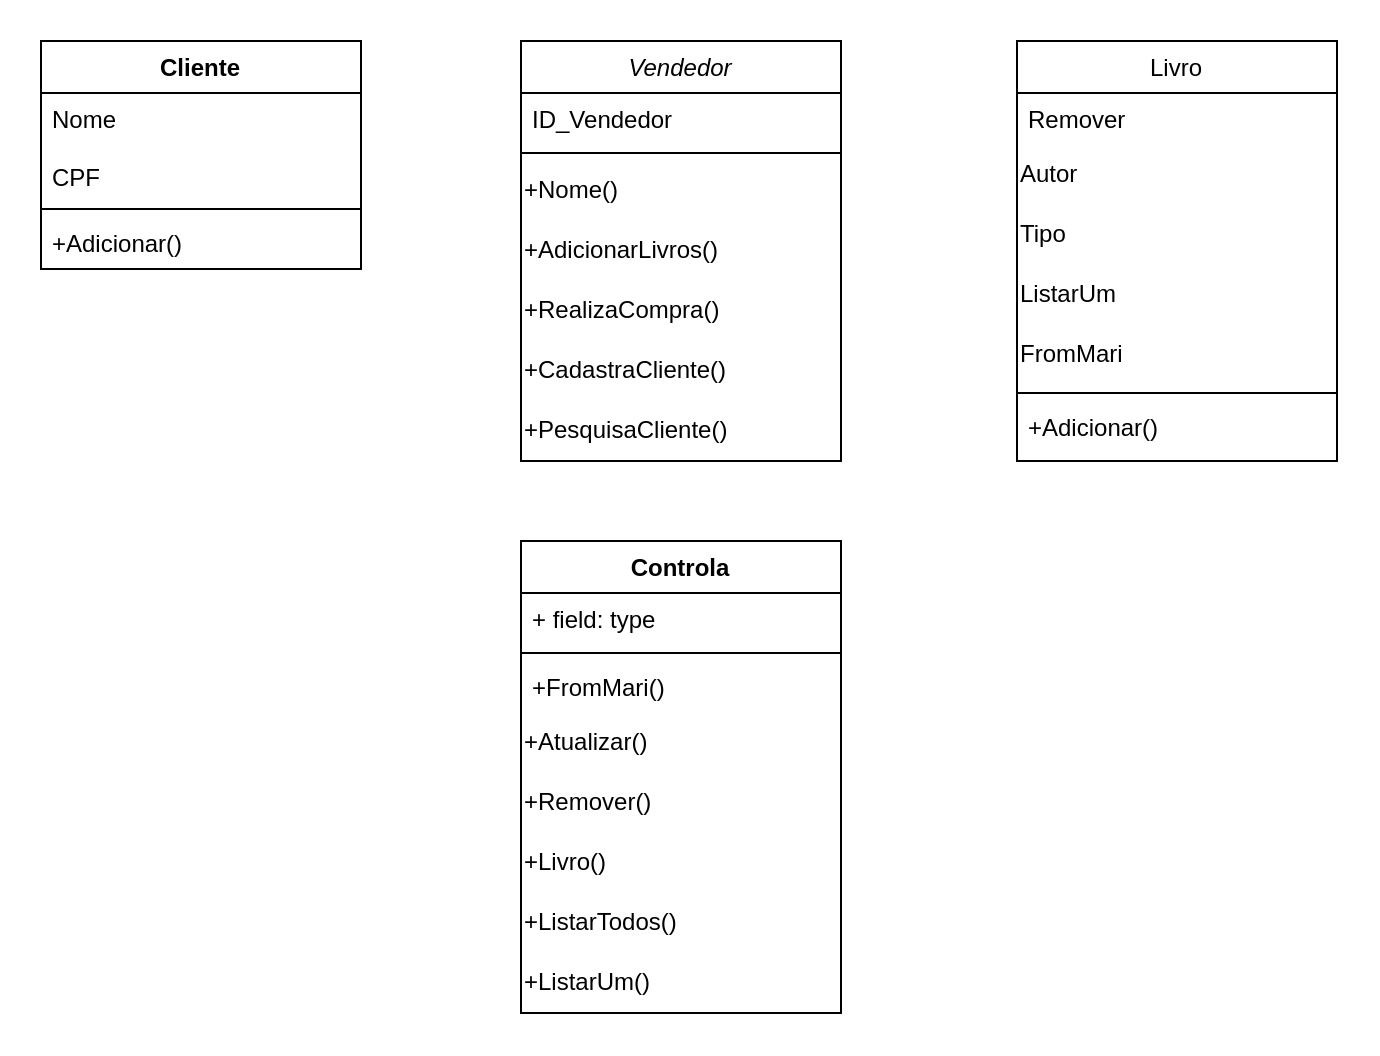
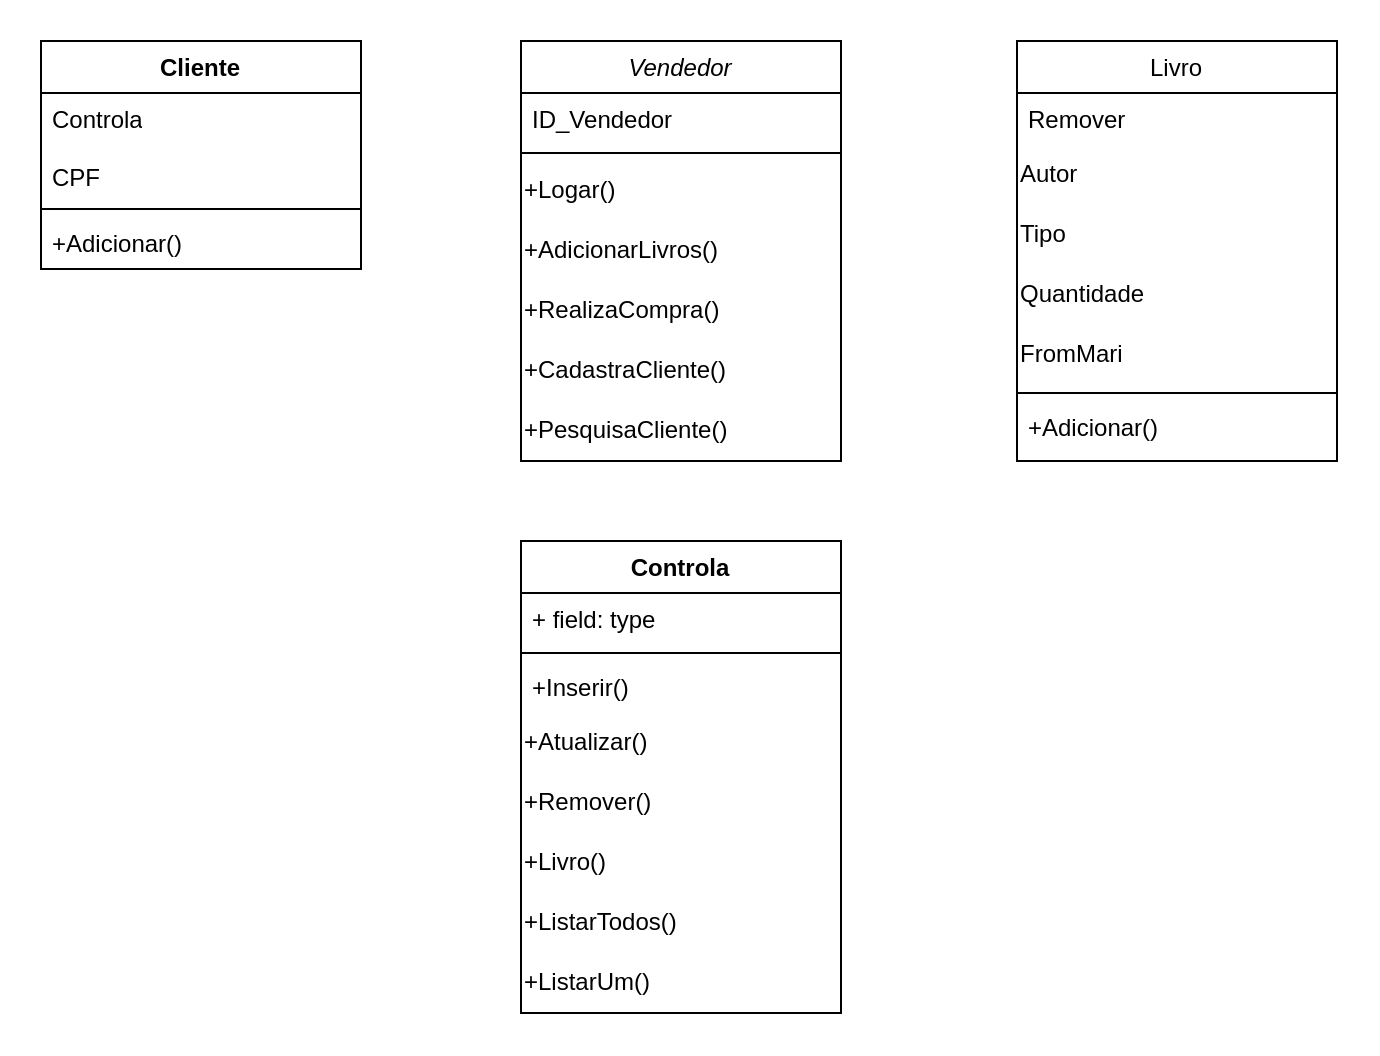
  <mxCell id="0" />
  <mxCell id="1" parent="0" />
  <mxCell id="2" value="Vendedor" style="swimlane;fontStyle=2;align=center;verticalAlign=top;childLayout=stackLayout;horizontal=1;startSize=26;horizontalStack=0;resizeParent=1;resizeLast=0;collapsible=1;marginBottom=0;rounded=0;shadow=0;strokeWidth=1;" parent="1" vertex="1"><mxGeometry x="260" y="20" width="160" height="210" as="geometry"><mxRectangle x="230" y="140" width="160" height="26" as="alternateBounds" /></mxGeometry></mxCell>
  <mxCell id="3" value="ID_Vendedor" style="text;align=left;verticalAlign=top;spacingLeft=4;spacingRight=4;overflow=hidden;rotatable=0;points=[[0,0.5],[1,0.5]];portConstraint=eastwest;" parent="2" vertex="1"><mxGeometry y="26" width="160" height="26" as="geometry" /></mxCell>
  <mxCell id="4" value="" style="line;html=1;strokeWidth=1;align=left;verticalAlign=middle;spacingTop=-1;spacingLeft=3;spacingRight=3;rotatable=0;labelPosition=right;points=[];portConstraint=eastwest;" parent="2" vertex="1"><mxGeometry y="52" width="160" height="8" as="geometry" /></mxCell>
- <mxCell id="5" value="&lt;div align=&quot;left&quot;&gt;+Nome()&lt;/div&gt;" style="text;html=1;align=left;verticalAlign=middle;resizable=0;points=[];autosize=1;strokeColor=none;fillColor=none;" vertex="1" parent="2"><mxGeometry y="60" width="160" height="30" as="geometry" /></mxCell>
+ <mxCell id="5" value="&lt;div align=&quot;left&quot;&gt;+Logar()&lt;/div&gt;" style="text;html=1;align=left;verticalAlign=middle;resizable=0;points=[];autosize=1;strokeColor=none;fillColor=none;" vertex="1" parent="2"><mxGeometry y="60" width="160" height="30" as="geometry" /></mxCell>
  <mxCell id="6" value="+AdicionarLivros()" style="text;html=1;align=left;verticalAlign=middle;resizable=0;points=[];autosize=1;strokeColor=none;fillColor=none;" vertex="1" parent="2"><mxGeometry y="90" width="160" height="30" as="geometry" /></mxCell>
  <mxCell id="7" value="+RealizaCompra()" style="text;html=1;align=left;verticalAlign=middle;resizable=0;points=[];autosize=1;strokeColor=none;fillColor=none;" vertex="1" parent="2"><mxGeometry y="120" width="160" height="30" as="geometry" /></mxCell>
  <mxCell id="8" value="+CadastraCliente()" style="text;html=1;align=left;verticalAlign=middle;resizable=0;points=[];autosize=1;strokeColor=none;fillColor=none;" vertex="1" parent="2"><mxGeometry y="150" width="160" height="30" as="geometry" /></mxCell>
  <mxCell id="9" value="+PesquisaCliente()" style="text;html=1;align=left;verticalAlign=middle;resizable=0;points=[];autosize=1;strokeColor=none;fillColor=none;" vertex="1" parent="2"><mxGeometry y="180" width="160" height="30" as="geometry" /></mxCell>
  <mxCell id="10" value="Livro" style="swimlane;fontStyle=0;align=center;verticalAlign=top;childLayout=stackLayout;horizontal=1;startSize=26;horizontalStack=0;resizeParent=1;resizeLast=0;collapsible=1;marginBottom=0;rounded=0;shadow=0;strokeWidth=1;" parent="1" vertex="1"><mxGeometry x="508" y="20" width="160" height="210" as="geometry"><mxRectangle x="550" y="140" width="160" height="26" as="alternateBounds" /></mxGeometry></mxCell>
  <mxCell id="11" value="Remover" style="text;align=left;verticalAlign=top;spacingLeft=4;spacingRight=4;overflow=hidden;rotatable=0;points=[[0,0.5],[1,0.5]];portConstraint=eastwest;" parent="10" vertex="1"><mxGeometry y="26" width="160" height="26" as="geometry" /></mxCell>
  <mxCell id="12" value="Autor" style="text;html=1;align=left;verticalAlign=middle;resizable=0;points=[];autosize=1;strokeColor=none;fillColor=none;" vertex="1" parent="10"><mxGeometry y="52" width="160" height="30" as="geometry" /></mxCell>
  <mxCell id="13" value="&lt;div align=&quot;left&quot;&gt;Tipo&lt;/div&gt;" style="text;html=1;align=left;verticalAlign=middle;resizable=0;points=[];autosize=1;strokeColor=none;fillColor=none;" vertex="1" parent="10"><mxGeometry y="82" width="160" height="30" as="geometry" /></mxCell>
- <mxCell id="14" value="ListarUm" style="text;html=1;align=left;verticalAlign=middle;resizable=0;points=[];autosize=1;strokeColor=none;fillColor=none;" vertex="1" parent="10"><mxGeometry y="112" width="160" height="30" as="geometry" /></mxCell>
+ <mxCell id="14" value="Quantidade" style="text;html=1;align=left;verticalAlign=middle;resizable=0;points=[];autosize=1;strokeColor=none;fillColor=none;" vertex="1" parent="10"><mxGeometry y="112" width="160" height="30" as="geometry" /></mxCell>
  <mxCell id="15" value="FromMari" style="text;html=1;align=left;verticalAlign=middle;resizable=0;points=[];autosize=1;strokeColor=none;fillColor=none;" vertex="1" parent="10"><mxGeometry y="142" width="160" height="30" as="geometry" /></mxCell>
  <mxCell id="16" value="" style="line;html=1;strokeWidth=1;align=left;verticalAlign=middle;spacingTop=-1;spacingLeft=3;spacingRight=3;rotatable=0;labelPosition=right;points=[];portConstraint=eastwest;" parent="10" vertex="1"><mxGeometry y="172" width="160" height="8" as="geometry" /></mxCell>
  <mxCell id="17" value="+Adicionar()" style="text;align=left;verticalAlign=top;spacingLeft=4;spacingRight=4;overflow=hidden;rotatable=0;points=[[0,0.5],[1,0.5]];portConstraint=eastwest;" parent="10" vertex="1"><mxGeometry y="180" width="160" height="30" as="geometry" /></mxCell>
  <mxCell id="18" value="Controla" style="swimlane;fontStyle=1;align=center;verticalAlign=top;childLayout=stackLayout;horizontal=1;startSize=26;horizontalStack=0;resizeParent=1;resizeParentMax=0;resizeLast=0;collapsible=1;marginBottom=0;whiteSpace=wrap;html=1;" vertex="1" parent="1"><mxGeometry x="260" y="270" width="160" height="236" as="geometry" /></mxCell>
  <mxCell id="19" value="+ field: type" style="text;strokeColor=none;fillColor=none;align=left;verticalAlign=top;spacingLeft=4;spacingRight=4;overflow=hidden;rotatable=0;points=[[0,0.5],[1,0.5]];portConstraint=eastwest;whiteSpace=wrap;html=1;" vertex="1" parent="18"><mxGeometry y="26" width="160" height="26" as="geometry" /></mxCell>
  <mxCell id="20" value="" style="line;strokeWidth=1;fillColor=none;align=left;verticalAlign=middle;spacingTop=-1;spacingLeft=3;spacingRight=3;rotatable=0;labelPosition=right;points=[];portConstraint=eastwest;strokeColor=inherit;" vertex="1" parent="18"><mxGeometry y="52" width="160" height="8" as="geometry" /></mxCell>
- <mxCell id="21" value="+FromMari()" style="text;strokeColor=none;fillColor=none;align=left;verticalAlign=top;spacingLeft=4;spacingRight=4;overflow=hidden;rotatable=0;points=[[0,0.5],[1,0.5]];portConstraint=eastwest;whiteSpace=wrap;html=1;" vertex="1" parent="18"><mxGeometry y="60" width="160" height="26" as="geometry" /></mxCell>
+ <mxCell id="21" value="+Inserir()" style="text;strokeColor=none;fillColor=none;align=left;verticalAlign=top;spacingLeft=4;spacingRight=4;overflow=hidden;rotatable=0;points=[[0,0.5],[1,0.5]];portConstraint=eastwest;whiteSpace=wrap;html=1;" vertex="1" parent="18"><mxGeometry y="60" width="160" height="26" as="geometry" /></mxCell>
  <mxCell id="22" value="+Atualizar()" style="text;html=1;align=left;verticalAlign=middle;resizable=0;points=[];autosize=1;strokeColor=none;fillColor=none;" vertex="1" parent="18"><mxGeometry y="86" width="160" height="30" as="geometry" /></mxCell>
  <mxCell id="23" value="+Remover()" style="text;html=1;align=left;verticalAlign=middle;resizable=0;points=[];autosize=1;strokeColor=none;fillColor=none;" vertex="1" parent="18"><mxGeometry y="116" width="160" height="30" as="geometry" /></mxCell>
  <mxCell id="24" value="+Livro()" style="text;html=1;align=left;verticalAlign=middle;resizable=0;points=[];autosize=1;strokeColor=none;fillColor=none;" vertex="1" parent="18"><mxGeometry y="146" width="160" height="30" as="geometry" /></mxCell>
  <mxCell id="25" value="&lt;div align=&quot;left&quot;&gt;+ListarTodos()&lt;br&gt;&lt;/div&gt;" style="text;html=1;align=left;verticalAlign=middle;resizable=0;points=[];autosize=1;strokeColor=none;fillColor=none;" vertex="1" parent="18"><mxGeometry y="176" width="160" height="30" as="geometry" /></mxCell>
  <mxCell id="26" value="+ListarUm()" style="text;html=1;align=left;verticalAlign=middle;resizable=0;points=[];autosize=1;strokeColor=none;fillColor=none;" vertex="1" parent="18"><mxGeometry y="206" width="160" height="30" as="geometry" /></mxCell>
  <mxCell id="27" value="Cliente" style="swimlane;fontStyle=1;align=center;verticalAlign=top;childLayout=stackLayout;horizontal=1;startSize=26;horizontalStack=0;resizeParent=1;resizeParentMax=0;resizeLast=0;collapsible=1;marginBottom=0;whiteSpace=wrap;html=1;" vertex="1" parent="1"><mxGeometry x="20" y="20" width="160" height="114" as="geometry" /></mxCell>
- <mxCell id="28" value="Nome&lt;div&gt;&lt;br&gt;&lt;div&gt;CPF&lt;/div&gt;&lt;/div&gt;&lt;div&gt;&lt;br&gt;&lt;/div&gt;" style="text;strokeColor=none;fillColor=none;align=left;verticalAlign=top;spacingLeft=4;spacingRight=4;overflow=hidden;rotatable=0;points=[[0,0.5],[1,0.5]];portConstraint=eastwest;whiteSpace=wrap;html=1;" vertex="1" parent="27"><mxGeometry y="26" width="160" height="54" as="geometry" /></mxCell>
+ <mxCell id="28" value="Controla&lt;div&gt;&lt;br&gt;&lt;div&gt;CPF&lt;/div&gt;&lt;/div&gt;&lt;div&gt;&lt;br&gt;&lt;/div&gt;" style="text;strokeColor=none;fillColor=none;align=left;verticalAlign=top;spacingLeft=4;spacingRight=4;overflow=hidden;rotatable=0;points=[[0,0.5],[1,0.5]];portConstraint=eastwest;whiteSpace=wrap;html=1;" vertex="1" parent="27"><mxGeometry y="26" width="160" height="54" as="geometry" /></mxCell>
  <mxCell id="29" value="" style="line;strokeWidth=1;fillColor=none;align=left;verticalAlign=middle;spacingTop=-1;spacingLeft=3;spacingRight=3;rotatable=0;labelPosition=right;points=[];portConstraint=eastwest;strokeColor=inherit;" vertex="1" parent="27"><mxGeometry y="80" width="160" height="8" as="geometry" /></mxCell>
  <mxCell id="30" value="+Adicionar()" style="text;strokeColor=none;fillColor=none;align=left;verticalAlign=top;spacingLeft=4;spacingRight=4;overflow=hidden;rotatable=0;points=[[0,0.5],[1,0.5]];portConstraint=eastwest;whiteSpace=wrap;html=1;" vertex="1" parent="27"><mxGeometry y="88" width="160" height="26" as="geometry" /></mxCell>
